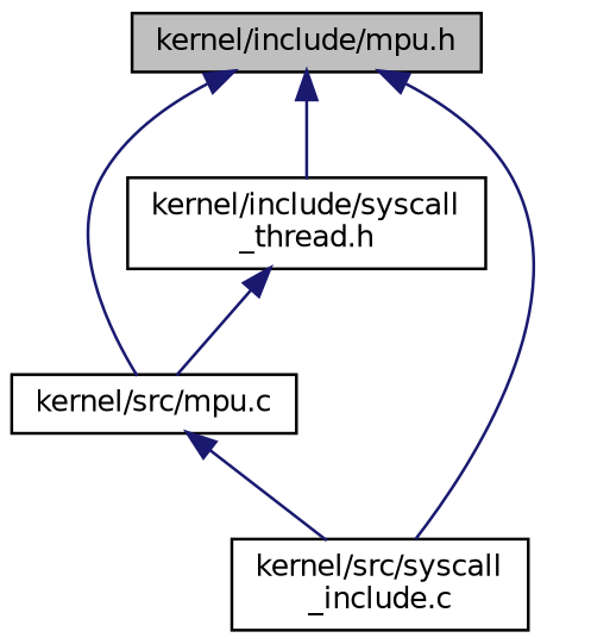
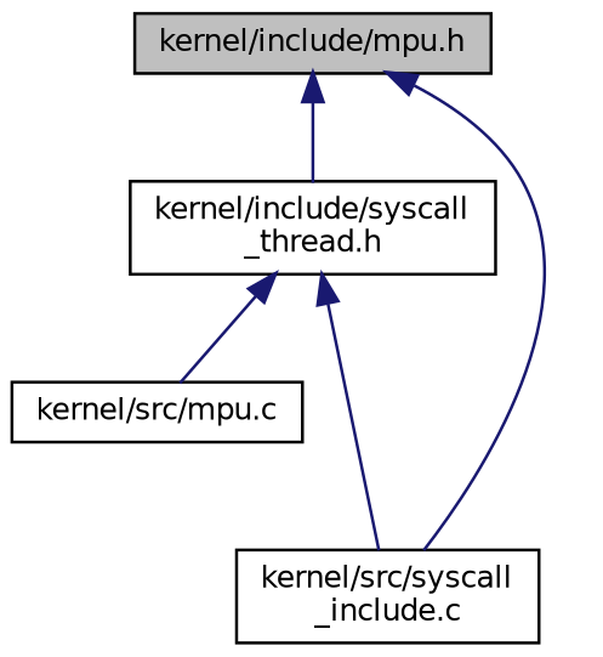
  digraph {
    node [color=black fillcolor=white fontname=Helvetica fontsize=10 shape=record style=filled]
    edge [color=midnightblue dir=back fontname=Helvetica fontsize=10 labelfontname=Helvetica labelfontsize=10 style=solid]
    n1 [fillcolor=grey75 fontcolor=black height=0.2 label="kernel/include/mpu.h" width=0.4]
    n2 [height=0.2 label="kernel/include/syscall\l_thread.h" width=0.4]
    n3 [height=0.2 label="kernel/src/mpu.c" width=0.4]
    n4 [height=0.2 label="kernel/src/syscall\l_include.c" width=0.4]
    n1 -> n2
-   n1 -> n3
    n1 -> n4
    n2 -> n3
-   n3 -> n4
+   n2 -> n4
  }
